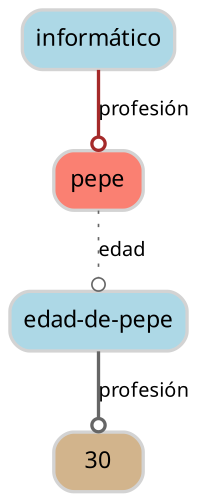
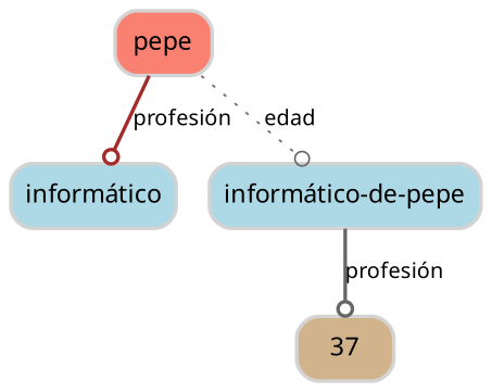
  digraph {
    node [color=lightgray fillcolor=lightblue fontname=Nimbus shape=box style="rounded,filled,bold"]
    edge [arrowhead=odot color=gray40 fontname=Nimbus fontsize=12 style=bold weight=2]
    n1 [fillcolor=salmon label=pepe]
    n2 [label="informático"]
-   n3 [label="edad-de-pepe"]
-   n4 [fillcolor=tan label=30]
-   n2 -> n1 [color=brown label="profesión"]
+   n3 [label="informático-de-pepe"]
+   n4 [fillcolor=tan label=37]
+   n1 -> n2 [color=brown label="profesión"]
    n1 -> n3 [label=edad style=dotted]
    n3 -> n4 [label="profesión"]
  }
